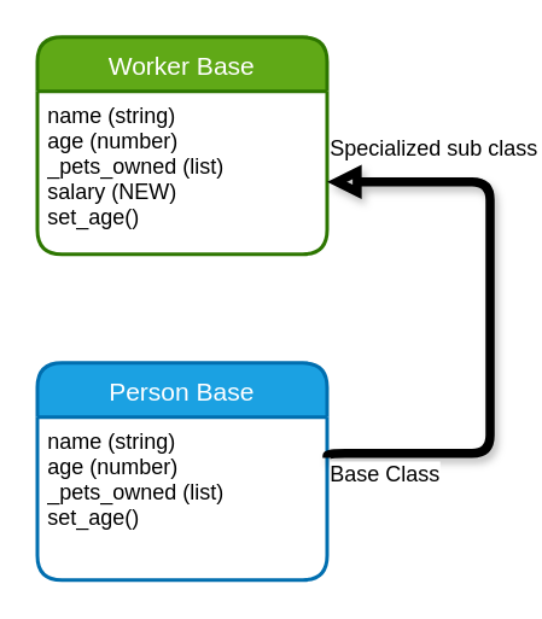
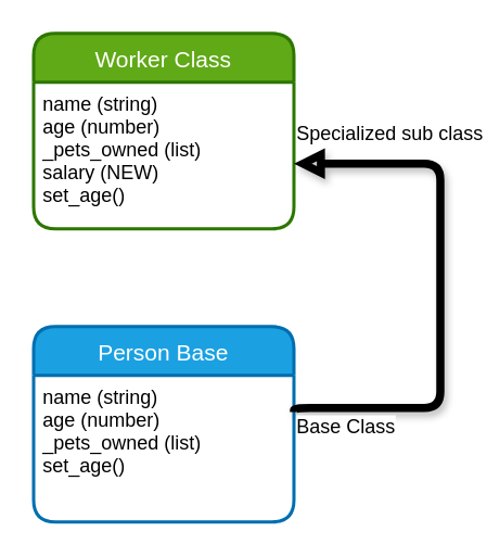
  <mxCell id="0" />
  <mxCell id="1" parent="0" />
  <mxCell id="2" value="Person Base" style="swimlane;childLayout=stackLayout;horizontal=1;startSize=30;horizontalStack=0;rounded=1;fontSize=14;fontStyle=0;strokeWidth=2;resizeParent=0;resizeLast=1;shadow=0;dashed=0;align=center;fillColor=#1ba1e2;strokeColor=#006EAF;fontColor=#ffffff;" parent="1" vertex="1"><mxGeometry x="20" y="200" width="160" height="120" as="geometry" /></mxCell>
  <mxCell id="3" value="name (string)&#10;age (number)&#10;_pets_owned (list)&#10;set_age()&#10;&#10;" style="align=left;strokeColor=none;fillColor=none;spacingLeft=4;fontSize=12;verticalAlign=top;resizable=0;rotatable=0;part=1;" parent="2" vertex="1"><mxGeometry y="30" width="160" height="90" as="geometry" /></mxCell>
- <mxCell id="4" value="Worker Base" style="swimlane;childLayout=stackLayout;horizontal=1;startSize=30;horizontalStack=0;rounded=1;fontSize=14;fontStyle=0;strokeWidth=2;resizeParent=0;resizeLast=1;shadow=0;dashed=0;align=center;fillColor=#60a917;strokeColor=#2D7600;fontColor=#ffffff;" parent="1" vertex="1"><mxGeometry x="20" y="20" width="160" height="120" as="geometry" /></mxCell>
+ <mxCell id="4" value="Worker Class" style="swimlane;childLayout=stackLayout;horizontal=1;startSize=30;horizontalStack=0;rounded=1;fontSize=14;fontStyle=0;strokeWidth=2;resizeParent=0;resizeLast=1;shadow=0;dashed=0;align=center;fillColor=#60a917;strokeColor=#2D7600;fontColor=#ffffff;" parent="1" vertex="1"><mxGeometry x="20" y="20" width="160" height="120" as="geometry" /></mxCell>
  <mxCell id="5" value="name (string)&#10;age (number)&#10;_pets_owned (list)&#10;salary (NEW)&#10;set_age()&#10;" style="align=left;strokeColor=none;fillColor=none;spacingLeft=4;fontSize=12;verticalAlign=top;resizable=0;rotatable=0;part=1;" parent="4" vertex="1"><mxGeometry y="30" width="160" height="90" as="geometry" /></mxCell>
  <mxCell id="6" value="" style="endArrow=block;html=1;edgeStyle=orthogonalEdgeStyle;endFill=0;exitX=1;exitY=0.25;exitDx=0;exitDy=0;shadow=1;strokeWidth=5;" parent="1" source="3" edge="1"><mxGeometry relative="1" as="geometry"><mxPoint x="100" y="250" as="sourcePoint" /><mxPoint x="180" y="100" as="targetPoint" /><Array as="points"><mxPoint x="180" y="250" /><mxPoint x="270" y="250" /><mxPoint x="270" y="100" /></Array></mxGeometry></mxCell>
  <mxCell id="7" value="&lt;font color=&quot;#000000&quot; style=&quot;font-size: 12px&quot;&gt;Base Class &lt;/font&gt;" style="resizable=0;html=1;align=left;verticalAlign=bottom;labelBackgroundColor=#ffffff;fontSize=10;" parent="6" connectable="0" vertex="1"><mxGeometry x="-1" relative="1" as="geometry"><mxPoint y="17.5" as="offset" /></mxGeometry></mxCell>
  <mxCell id="8" value="&lt;font color=&quot;#000000&quot; style=&quot;font-size: 12px&quot;&gt;Specialized sub class&lt;/font&gt;" style="resizable=0;html=1;align=left;verticalAlign=bottom;labelBackgroundColor=#ffffff;fontSize=10;" parent="6" connectable="0" vertex="1"><mxGeometry x="1" relative="1" as="geometry"><mxPoint x="0.5" y="-10" as="offset" /></mxGeometry></mxCell>
